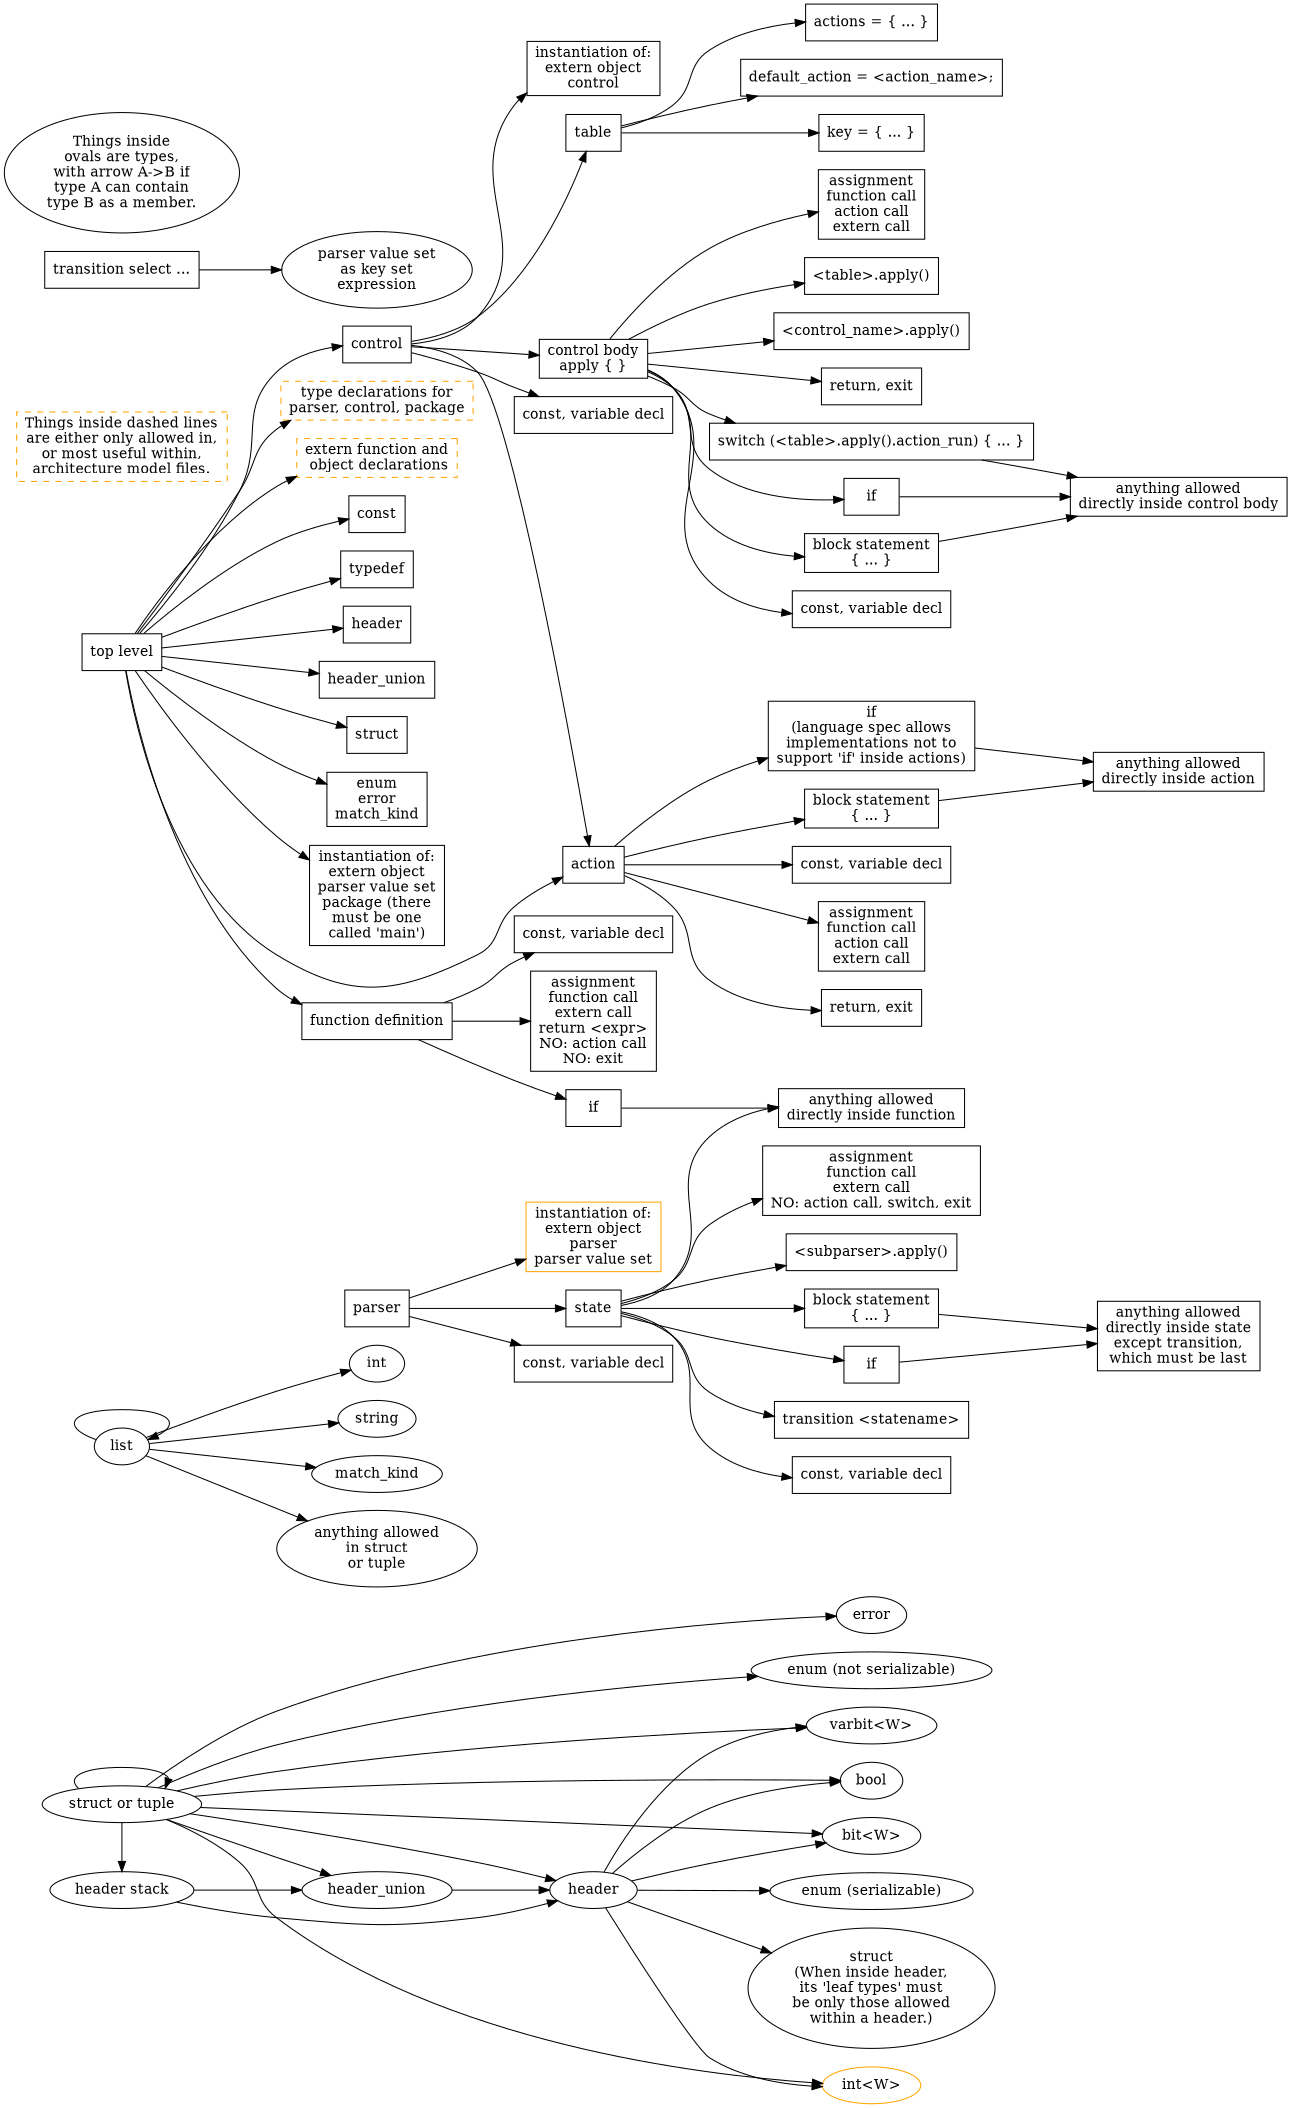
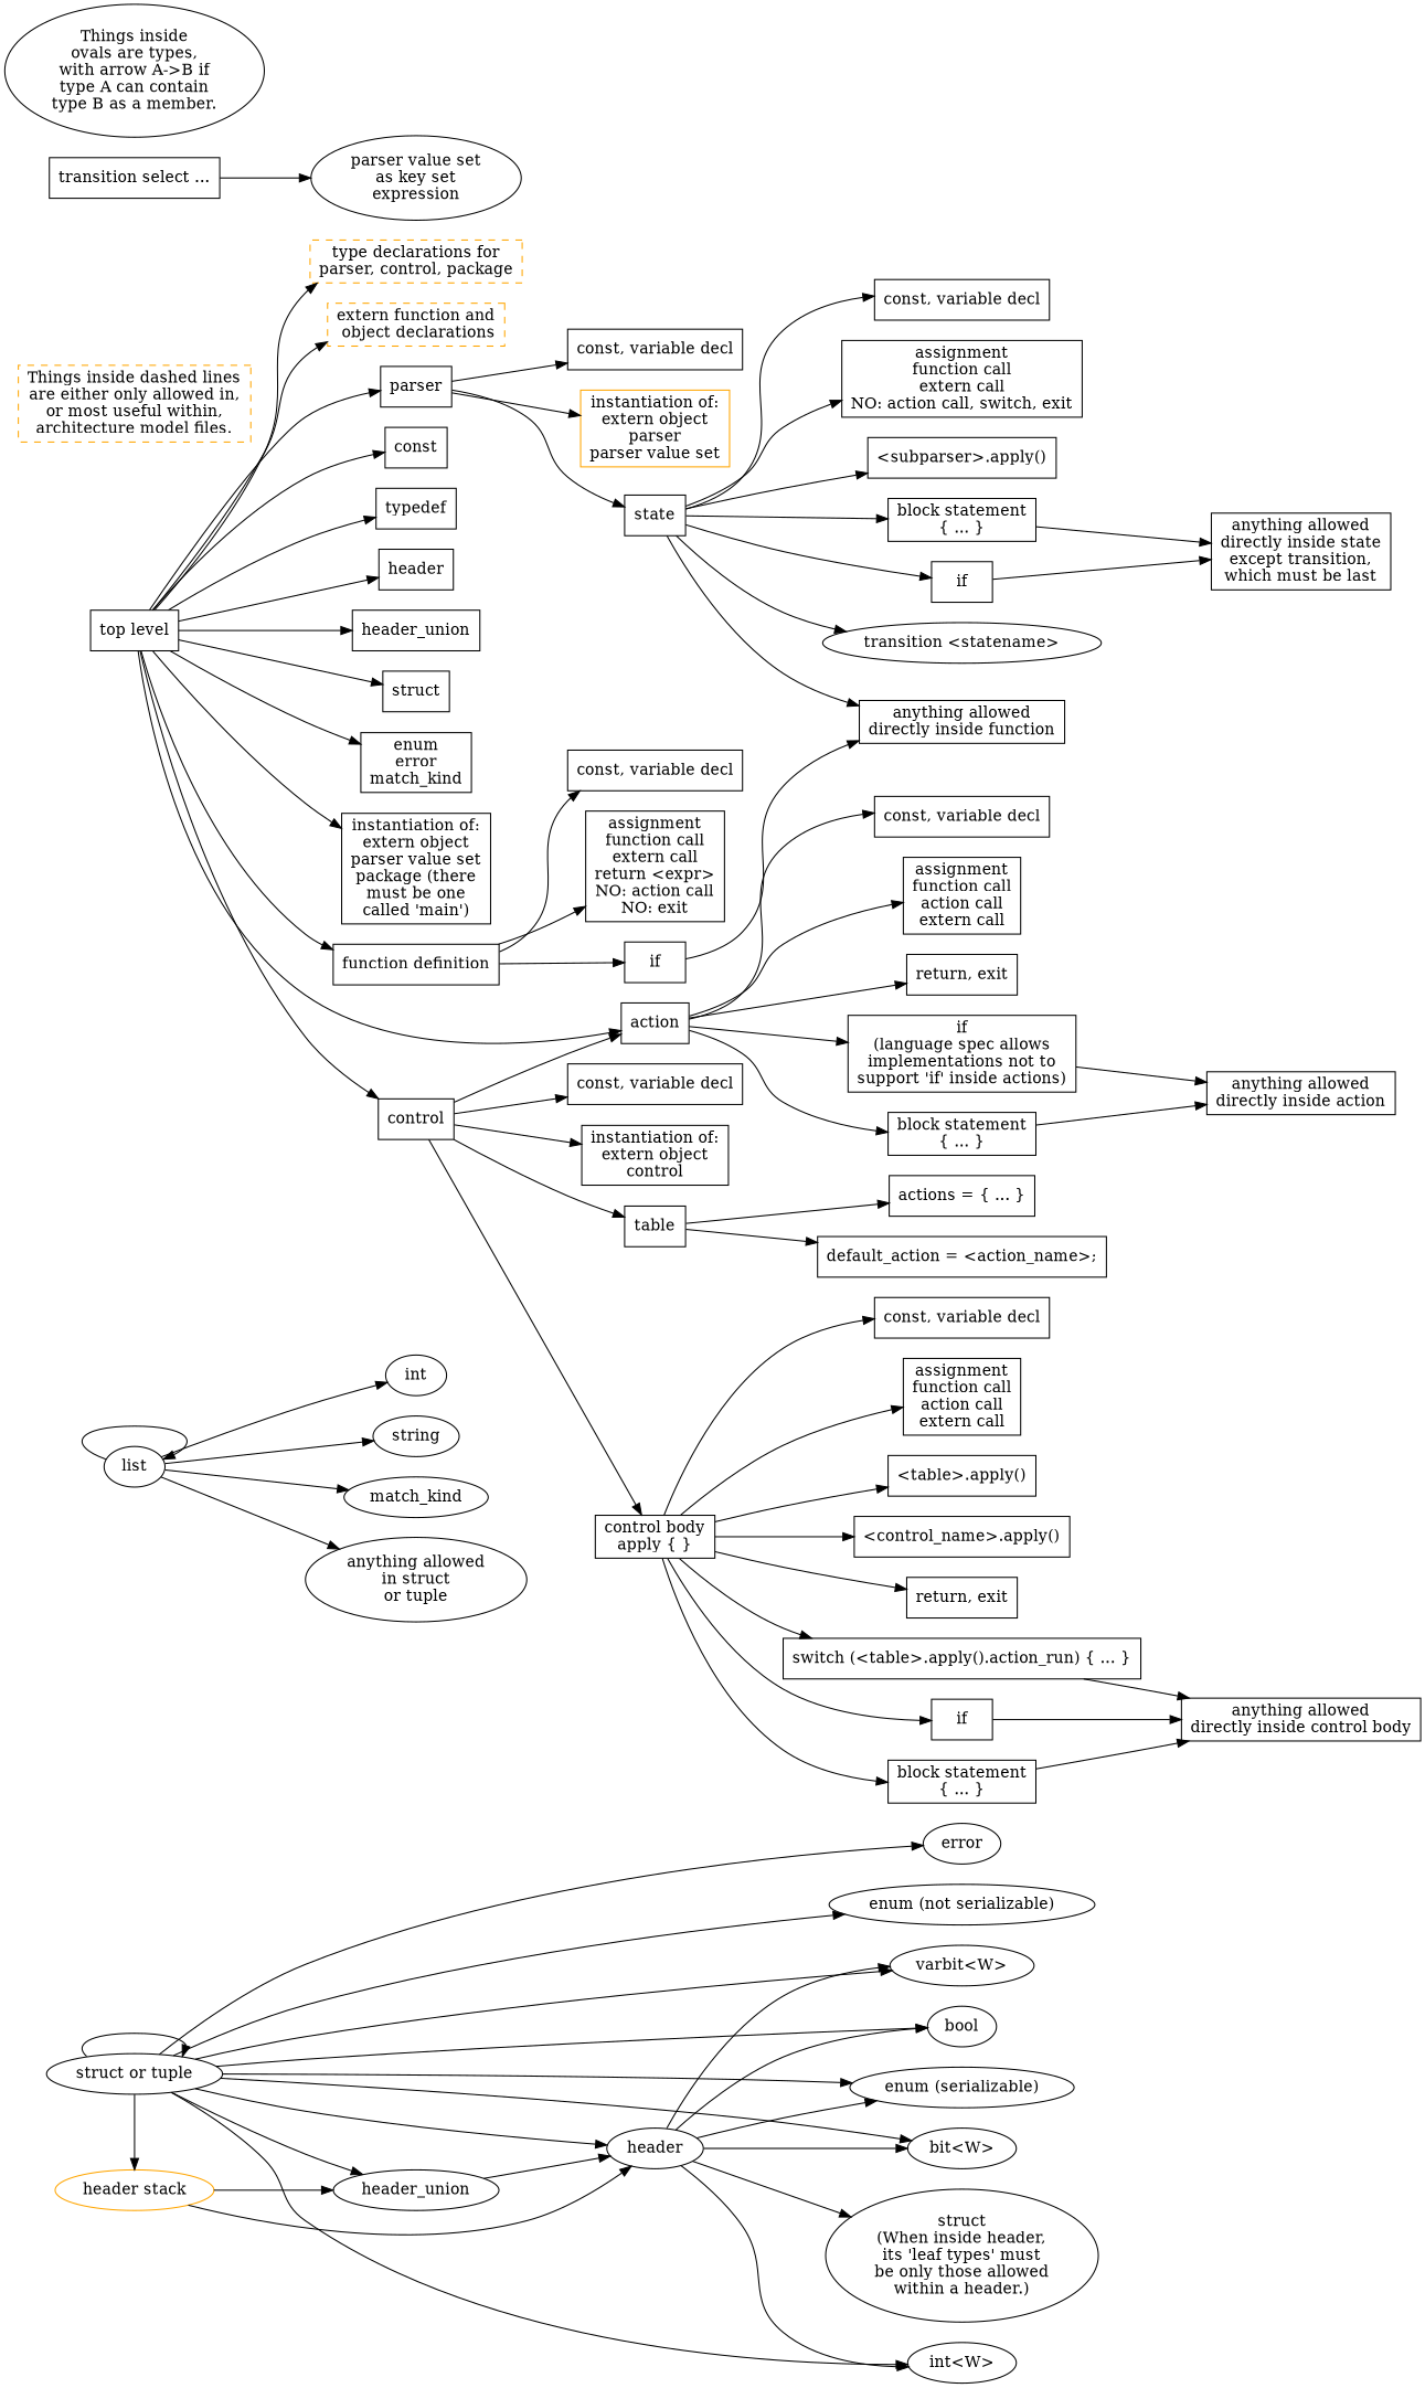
  digraph {
    rankdir=LR
    node [shape=box]
    n1 [label="struct or tuple" shape=oval]
-   n2 [label="header stack" shape=oval]
+   n2 [label="header stack" shape=oval color=orange]
    n3 [label=list shape=oval]
    n4 [label=header_union shape=oval]
    n5 [label=header shape=oval]
    n6 [label="bit<W>" shape=oval]
-   n7 [label="int<W>" shape=oval color=orange]
+   n7 [label="int<W>" shape=oval]
    n8 [label="varbit<W>" shape=oval]
    n9 [label=error shape=oval]
    n10 [label=bool shape=oval]
    n11 [label="enum (serializable)" shape=oval]
    n12 [label="enum (not serializable)" shape=oval]
    n13 [label=int shape=oval]
    n14 [label=string shape=oval]
    n15 [label=match_kind shape=oval]
    n16 [label="anything allowed\nin struct\nor tuple" shape=oval]
    n17 [label="struct\n(When inside header,\nits 'leaf types' must\nbe only those allowed\nwithin a header.)" shape=oval]
    n18 [label="top level"]
    n19 [color=orange label="type declarations for\nparser, control, package" style=dashed]
    n20 [color=orange label="extern function and\n object declarations" style=dashed]
    n21 [label=parser]
    n22 [label=const]
    n23 [label=typedef]
    n24 [label=header]
    n25 [label=header_union]
    n26 [label=struct]
    n27 [label="enum\nerror\nmatch_kind"]
    n28 [label="instantiation of:\nextern object\nparser value set\npackage (there\nmust be one\ncalled 'main')"]
    n29 [label="function definition"]
    n30 [label=action]
    n31 [label=control]
    n32 [label="const, variable decl"]
    n33 [color=orange label="instantiation of:\nextern object\nparser\nparser value set"]
    n34 [label=state]
    n35 [label="const, variable decl"]
    n36 [label="assignment\nfunction call\nextern call\nreturn <expr>\nNO: action call\nNO: exit"]
    n37 [label=if]
    n38 [label="const, variable decl"]
    n39 [label="assignment\nfunction call\naction call\nextern call"]
    n40 [label="return, exit"]
    n41 [label="if\n(language spec allows\nimplementations not to\nsupport 'if' inside actions)"]
    n42 [label="block statement\n{ ... }"]
    n43 [label="const, variable decl"]
    n44 [label="instantiation of:\nextern object\ncontrol"]
    n45 [label=table]
    n46 [label="control body\napply { }"]
    n47 [color=orange label="Things inside dashed lines\nare either only allowed in,\nor most useful within,\narchitecture model files." style=dashed]
    n48 [label="const, variable decl"]
    n49 [label="assignment\nfunction call\nextern call\nNO: action call, switch, exit"]
    n50 [label="<subparser>.apply()"]
    n51 [label="block statement\n{ ... }"]
    n52 [label=if]
-   n53 [label="transition <statename>"]
+   n53 [label="transition <statename>" shape=ellipse]
    n54 [label="anything allowed\ndirectly inside function"]
    n55 [label="anything allowed\ndirectly inside action"]
-   n56 [label="key = { ... }"]
    n57 [label="actions = { ... }"]
    n58 [label="default_action = <action_name>;"]
    n59 [label="const, variable decl"]
    n60 [label="assignment\nfunction call\naction call\nextern call"]
    n61 [label="<table>.apply()"]
    n62 [label="<control_name>.apply()"]
    n63 [label="return, exit"]
    n64 [label="switch (<table>.apply().action_run) { ... }"]
    n65 [label=if]
    n66 [label="block statement\n{ ... }"]
    n67 [label="anything allowed\ndirectly inside state\nexcept transition,\nwhich must be last"]
    n68 [label="transition select ..."]
    n69 [label="parser value set\nas key set\nexpression" shape=ellipse]
    n70 [label="anything allowed\ndirectly inside control body"]
    n71 [label="Things inside\novals are types,\nwith arrow A->B if\ntype A can contain\ntype B as a member." shape=oval]
    subgraph sub_1 {
      rank=same
      n1
      n2
      n3
    }
    subgraph sub_2 {
      rank=same
      n4
    }
    subgraph sub_3 {
      rank=same
      n5
    }
    subgraph sub_4 {
      rank=same
      n6
      n7
      n8
      n9
      n10
      n11
      n12
    }
    n1 -> n1
    n1 -> n2
    n1 -> n4
    n1 -> n5
    n1 -> n6
    n1 -> n7
    n1 -> n8
    n1 -> n9
    n1 -> n10
+   n1 -> n11
    n1 -> n12
    n2 -> n4
    n2 -> n5
    n3 -> n3
    n3 -> n13
    n3 -> n14
    n3 -> n15
    n3 -> n16
    n4 -> n5
    n5 -> n6
    n5 -> n7
    n5 -> n8
    n5 -> n10
    n5 -> n11
    n5 -> n17
    n18 -> n19
    n18 -> n20
+   n18 -> n21
    n18 -> n22
    n18 -> n23
    n18 -> n24
    n18 -> n25
    n18 -> n26
    n18 -> n27
    n18 -> n28
    n18 -> n29
    n18 -> n30
    n18 -> n31
    n21 -> n32
    n21 -> n33
    n21 -> n34
    n29 -> n35
    n29 -> n36
    n29 -> n37
    n30 -> n38
    n30 -> n39
    n30 -> n40
    n30 -> n41
    n30 -> n42
    n31 -> n30
    n31 -> n43
    n31 -> n44
    n31 -> n45
    n31 -> n46
    n34 -> n48
    n34 -> n49
    n34 -> n50
    n34 -> n51
    n34 -> n52
    n34 -> n53
    n34 -> n54
    n37 -> n54
    n41 -> n55
    n42 -> n55
-   n45 -> n56
    n45 -> n57
    n45 -> n58
    n46 -> n59
    n46 -> n60
    n46 -> n61
    n46 -> n62
    n46 -> n63
    n46 -> n64
    n46 -> n65
    n46 -> n66
    n51 -> n67
    n52 -> n67
    n64 -> n70
    n65 -> n70
    n66 -> n70
    n68 -> n69
  }
